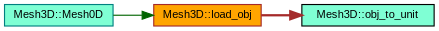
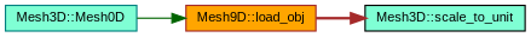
  digraph {
    fontname="Liberation Sans"
    rankdir=RL
    node [fillcolor=aquamarine fontname="Liberation Sans" fontsize=10 shape=box style=filled]
    edge [dir=back fontname="Liberation Sans" fontsize=10 labelfontname=Helvetica labelfontsize=10]
-   n1 [color=black fontcolor=black height=0.2 label="Mesh3D::obj_to_unit" width=0.4]
-   n2 [color=brown fillcolor=orange height=0.2 label="Mesh3D::load_obj" width=0.4]
+   n1 [color=black fontcolor=black height=0.2 label="Mesh3D::scale_to_unit" width=0.4]
+   n2 [color=brown fillcolor=orange height=0.2 label="Mesh9D::load_obj" width=0.4]
    n3 [color=teal height=0.2 label="Mesh3D::Mesh0D" width=0.4]
    n1 -> n2 [color=brown style=bold]
    n2 -> n3 [color=darkgreen style=solid]
  }
